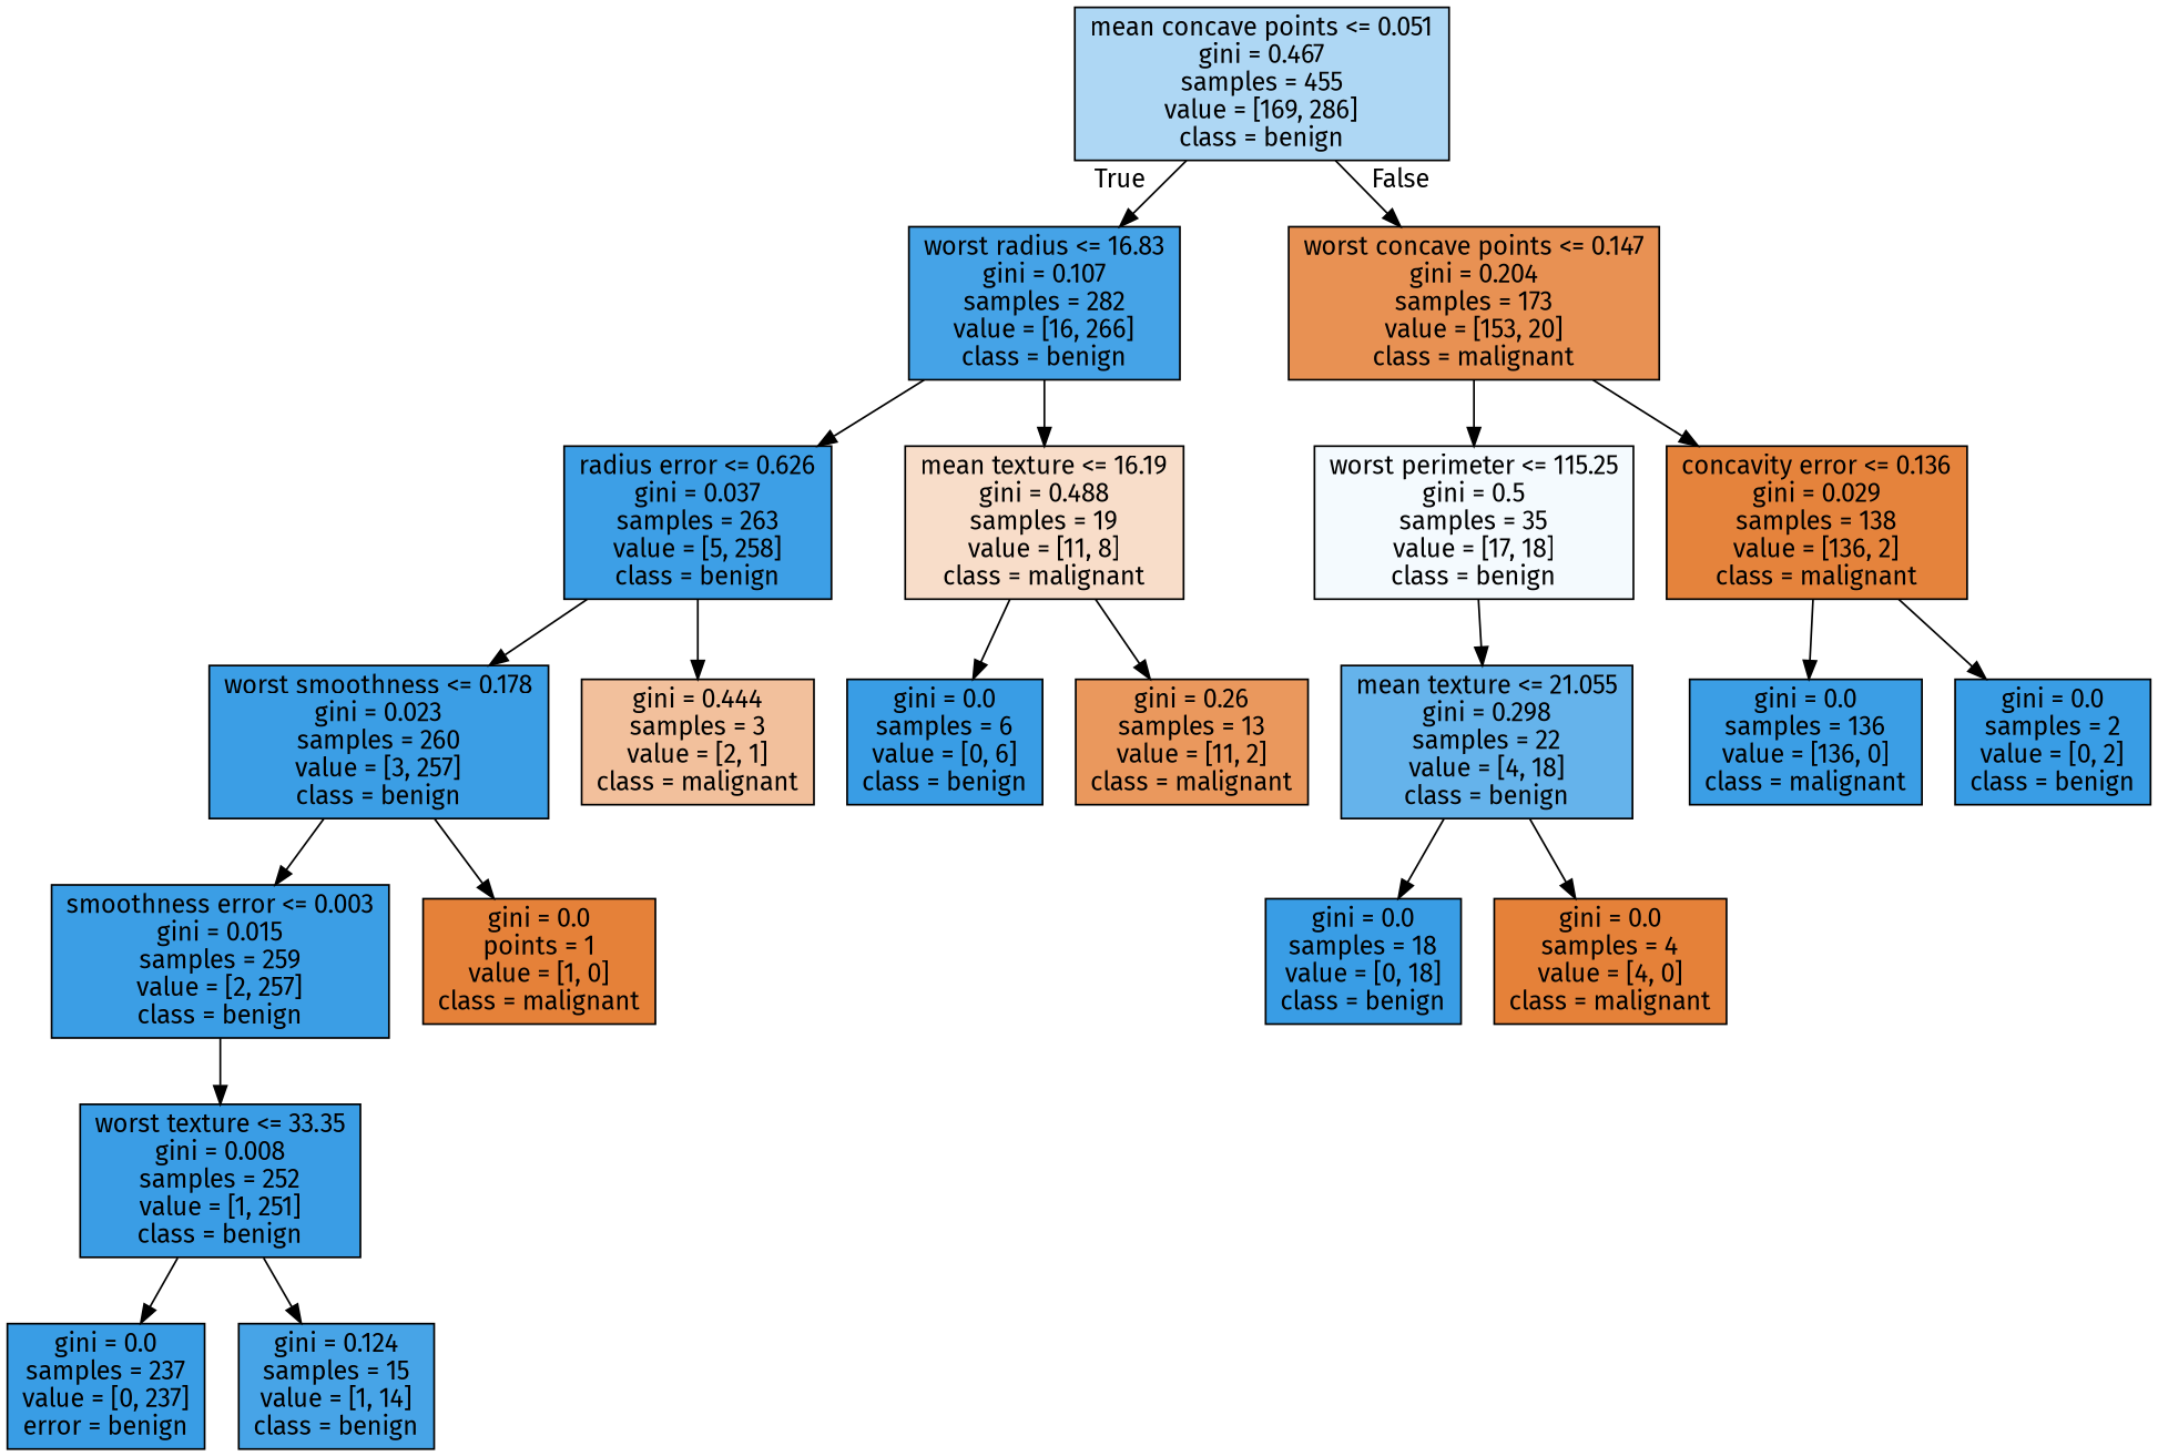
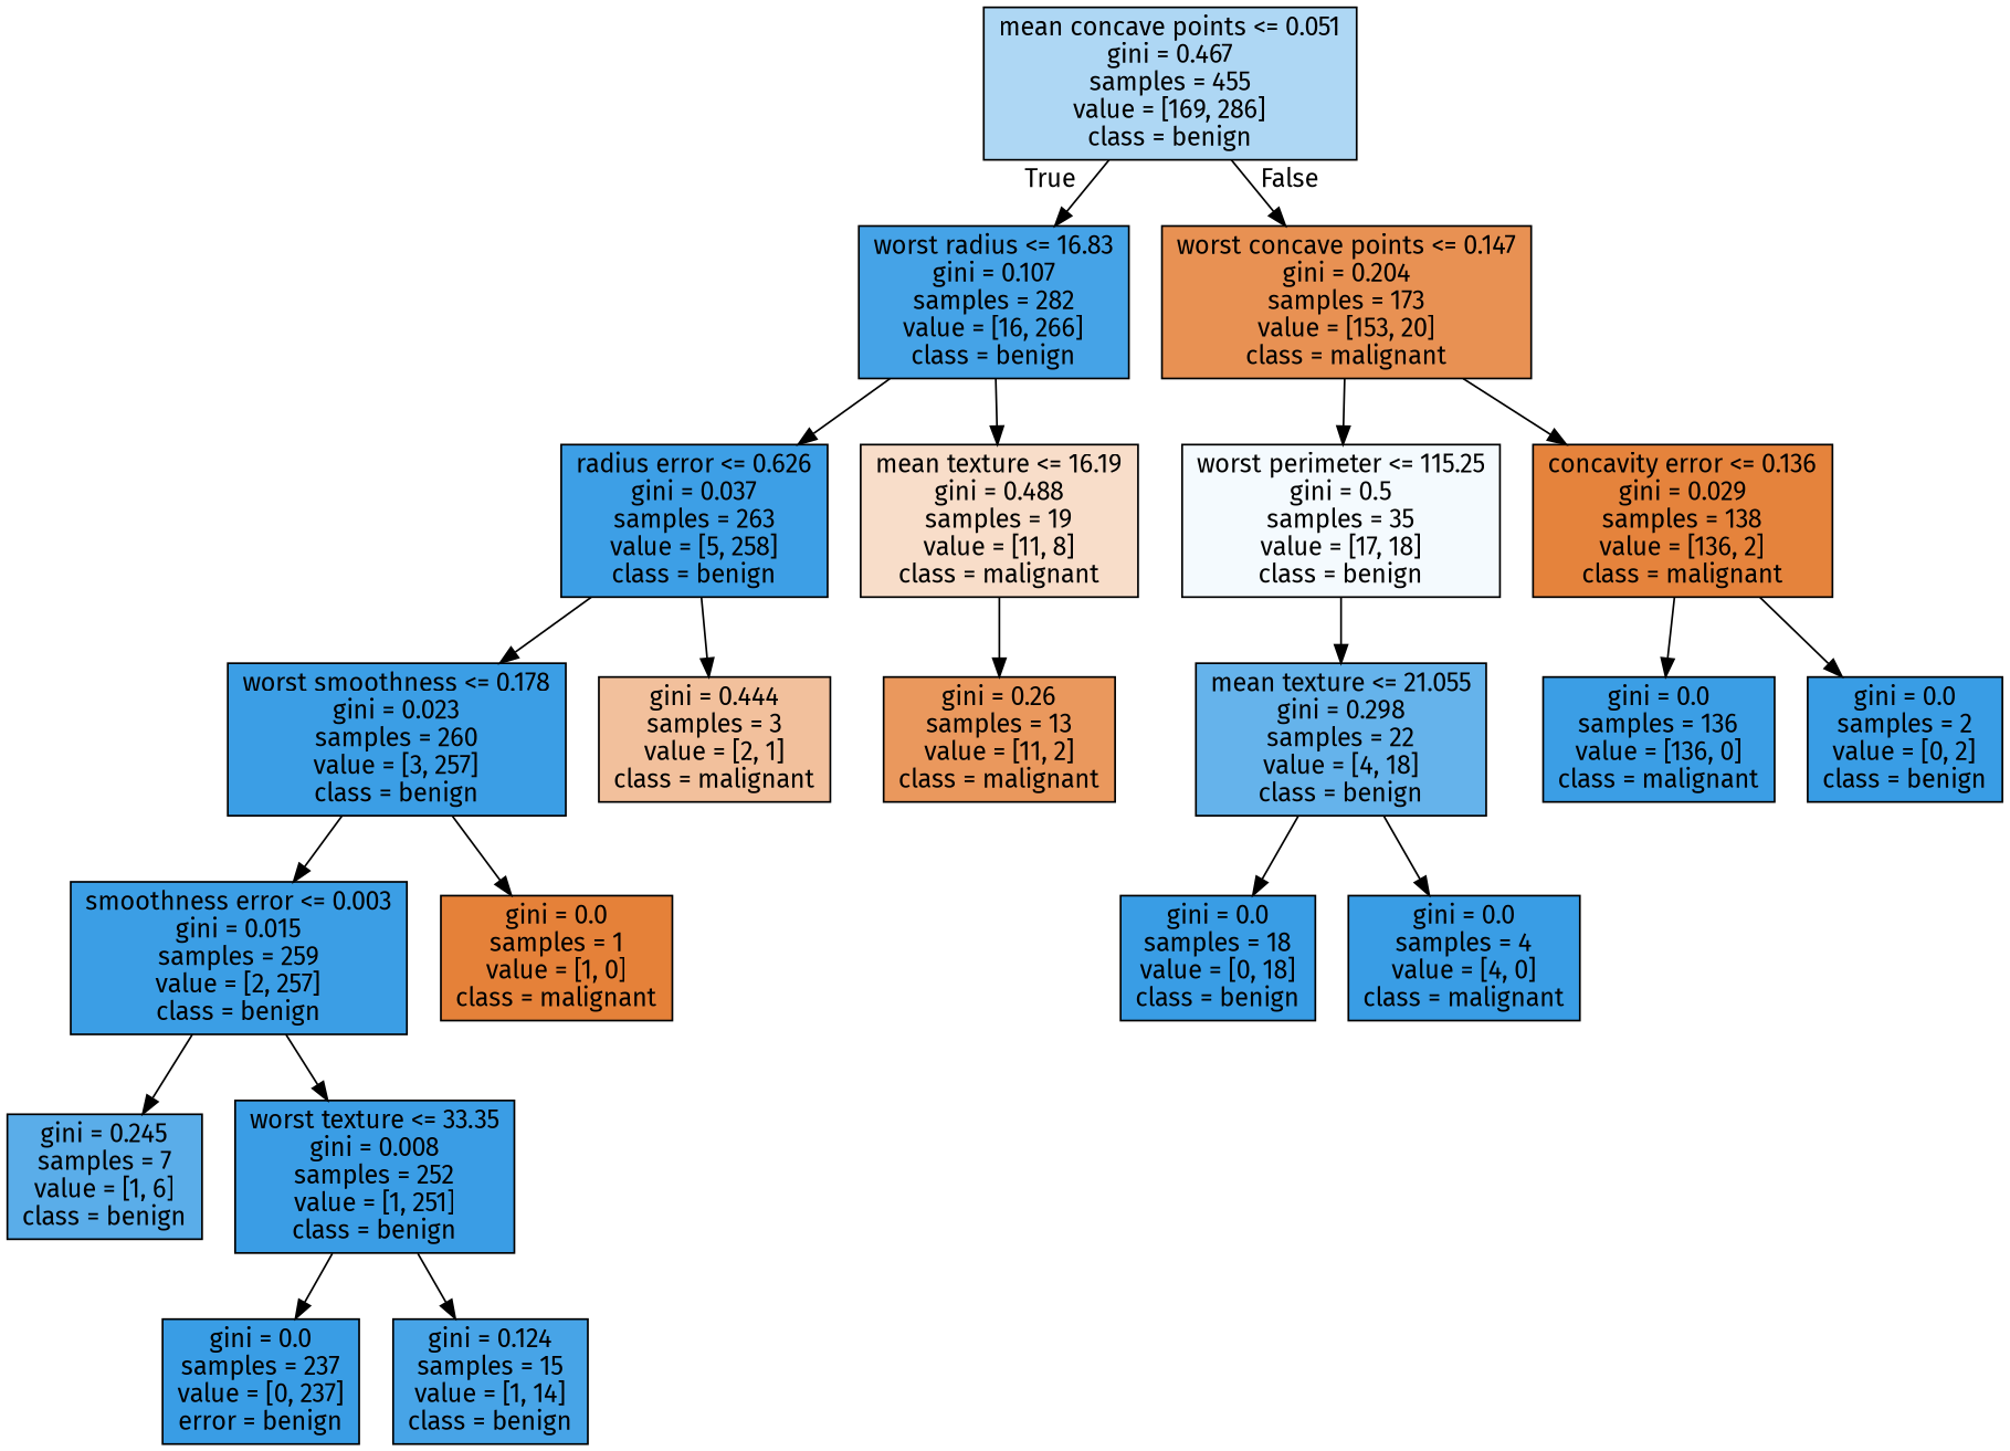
  digraph {
    fontname="Fira Sans"
    node [color=black fillcolor="#399de5" fontname="Fira Sans" shape=box style=filled]
    edge [fontname="Fira Sans"]
    n1 [fillcolor="#aed7f4" label="mean concave points <= 0.051\ngini = 0.467\nsamples = 455\nvalue = [169, 286]\nclass = benign"]
    n2 [fillcolor="#45a3e7" label="worst radius <= 16.83\ngini = 0.107\nsamples = 282\nvalue = [16, 266]\nclass = benign"]
    n3 [fillcolor="#e89153" label="worst concave points <= 0.147\ngini = 0.204\nsamples = 173\nvalue = [153, 20]\nclass = malignant"]
    n4 [fillcolor="#3d9fe6" label="radius error <= 0.626\ngini = 0.037\nsamples = 263\nvalue = [5, 258]\nclass = benign"]
    n5 [fillcolor="#f8ddc9" label="mean texture <= 16.19\ngini = 0.488\nsamples = 19\nvalue = [11, 8]\nclass = malignant"]
    n6 [fillcolor="#f4fafe" label="worst perimeter <= 115.25\ngini = 0.5\nsamples = 35\nvalue = [17, 18]\nclass = benign"]
    n7 [fillcolor="#e5833c" label="concavity error <= 0.136\ngini = 0.029\nsamples = 138\nvalue = [136, 2]\nclass = malignant"]
    n8 [fillcolor="#3b9ee5" label="worst smoothness <= 0.178\ngini = 0.023\nsamples = 260\nvalue = [3, 257]\nclass = benign"]
    n9 [fillcolor="#f2c09c" label="gini = 0.444\nsamples = 3\nvalue = [2, 1]\nclass = malignant"]
-   n10 [label="gini = 0.0\nsamples = 6\nvalue = [0, 6]\nclass = benign"]
    n11 [fillcolor="#ea985d" label="gini = 0.26\nsamples = 13\nvalue = [11, 2]\nclass = malignant"]
    n12 [fillcolor="#3b9ee5" label="smoothness error <= 0.003\ngini = 0.015\nsamples = 259\nvalue = [2, 257]\nclass = benign"]
-   n13 [fillcolor="#e58139" label="gini = 0.0\npoints = 1\nvalue = [1, 0]\nclass = malignant"]
+   n13 [fillcolor="#e58139" label="gini = 0.0\nsamples = 1\nvalue = [1, 0]\nclass = malignant"]
+   n14 [fillcolor="#5aade9" label="gini = 0.245\nsamples = 7\nvalue = [1, 6]\nclass = benign"]
    n15 [fillcolor="#3a9de5" label="worst texture <= 33.35\ngini = 0.008\nsamples = 252\nvalue = [1, 251]\nclass = benign"]
    n16 [label="gini = 0.0\nsamples = 237\nvalue = [0, 237]\nerror = benign"]
    n17 [fillcolor="#47a4e7" label="gini = 0.124\nsamples = 15\nvalue = [1, 14]\nclass = benign"]
    n18 [fillcolor="#65b3eb" label="mean texture <= 21.055\ngini = 0.298\nsamples = 22\nvalue = [4, 18]\nclass = benign"]
    n19 [fillcolor="#3b9ee5" label="gini = 0.0\nsamples = 136\nvalue = [136, 0]\nclass = malignant"]
    n20 [label="gini = 0.0\nsamples = 2\nvalue = [0, 2]\nclass = benign"]
    n21 [label="gini = 0.0\nsamples = 18\nvalue = [0, 18]\nclass = benign"]
-   n22 [fillcolor="#e58139" label="gini = 0.0\nsamples = 4\nvalue = [4, 0]\nclass = malignant"]
+   n22 [label="gini = 0.0\nsamples = 4\nvalue = [4, 0]\nclass = malignant"]
    n1 -> n2 [headlabel=True labelangle=45 labeldistance=2.5]
    n1 -> n3 [headlabel=False labelangle=-45 labeldistance=2.5]
    n2 -> n4
    n2 -> n5
    n3 -> n6
    n3 -> n7
    n4 -> n8
    n4 -> n9
-   n5 -> n10
    n5 -> n11
    n6 -> n18
    n7 -> n19
    n7 -> n20
    n8 -> n12
    n8 -> n13
+   n12 -> n14
    n12 -> n15
    n15 -> n16
    n15 -> n17
    n18 -> n21
    n18 -> n22
  }
